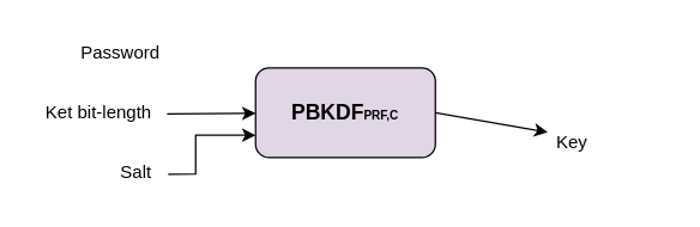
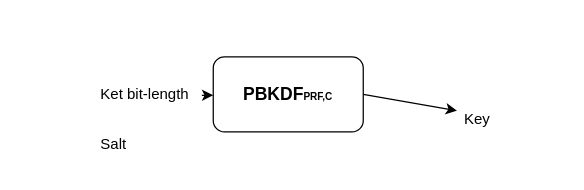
  <mxCell id="0" />
  <mxCell id="1" parent="0" />
- <mxCell id="2" value="&lt;h3&gt;PBKDF&lt;font style=&quot;font-size: 8px;&quot;&gt;PRF,C&lt;/font&gt;&lt;/h3&gt;" style="rounded=1;whiteSpace=wrap;html=1;fillColor=#e1d5e7;" parent="1" vertex="1"><mxGeometry x="170" y="45" width="120" height="60" as="geometry" /></mxCell>
- <mxCell id="3" value="Password" style="text;html=1;align=center;verticalAlign=middle;whiteSpace=wrap;rounded=0;" vertex="1" parent="1"><mxGeometry x="50" y="20" width="60" height="30" as="geometry" /></mxCell>
- <mxCell id="4" value="Ket bit-length" style="text;html=1;align=center;verticalAlign=middle;resizable=0;points=[];autosize=1;strokeColor=none;fillColor=none;" vertex="1" parent="1"><mxGeometry x="20" y="60" width="90" height="30" as="geometry" /></mxCell>
+ <mxCell id="2" value="&lt;h3&gt;PBKDF&lt;font style=&quot;font-size: 8px;&quot;&gt;PRF,C&lt;/font&gt;&lt;/h3&gt;" style="rounded=1;whiteSpace=wrap;html=1;" parent="1" vertex="1"><mxGeometry x="170" y="45" width="120" height="60" as="geometry" /></mxCell>
+ <mxCell id="4" value="Ket bit-length" style="text;html=1;align=center;verticalAlign=middle;resizable=0;points=[];autosize=1;strokeColor=none;fillColor=none;" vertex="1" parent="1"><mxGeometry x="70" y="60" width="90" height="30" as="geometry" /></mxCell>
  <mxCell id="5" value="Salt" style="text;html=1;align=center;verticalAlign=middle;resizable=0;points=[];autosize=1;strokeColor=none;fillColor=none;" vertex="1" parent="1"><mxGeometry x="70" y="100" width="40" height="30" as="geometry" /></mxCell>
- <mxCell id="6" value="" style="endArrow=classic;html=1;rounded=0;exitX=1.042;exitY=0.539;exitDx=0;exitDy=0;exitPerimeter=0;entryX=0;entryY=0.75;entryDx=0;entryDy=0;" edge="1" parent="1" source="5" target="2"><mxGeometry width="50" height="50" relative="1" as="geometry"><mxPoint x="170" y="120" as="sourcePoint" /><mxPoint x="220" y="70" as="targetPoint" /><Array as="points"><mxPoint x="130" y="116" /><mxPoint x="130" y="90" /></Array></mxGeometry></mxCell>
  <mxCell id="7" value="" style="endArrow=classic;html=1;rounded=0;exitX=1.01;exitY=0.525;exitDx=0;exitDy=0;exitPerimeter=0;" edge="1" parent="1" source="4" target="2"><mxGeometry width="50" height="50" relative="1" as="geometry"><mxPoint x="170" y="120" as="sourcePoint" /><mxPoint x="220" y="70" as="targetPoint" /></mxGeometry></mxCell>
  <mxCell id="8" value="Key" style="text;strokeColor=none;fillColor=none;align=left;verticalAlign=middle;spacingLeft=4;spacingRight=4;overflow=hidden;points=[[0,0.5],[1,0.5]];portConstraint=eastwest;rotatable=0;whiteSpace=wrap;html=1;" vertex="1" parent="1"><mxGeometry x="365" y="80" width="80" height="30" as="geometry" /></mxCell>
  <mxCell id="9" value="" style="endArrow=classic;html=1;rounded=0;exitX=1;exitY=0.5;exitDx=0;exitDy=0;" edge="1" parent="1" source="2" target="8"><mxGeometry width="50" height="50" relative="1" as="geometry"><mxPoint x="220" y="120" as="sourcePoint" /><mxPoint x="270" y="70" as="targetPoint" /></mxGeometry></mxCell>
